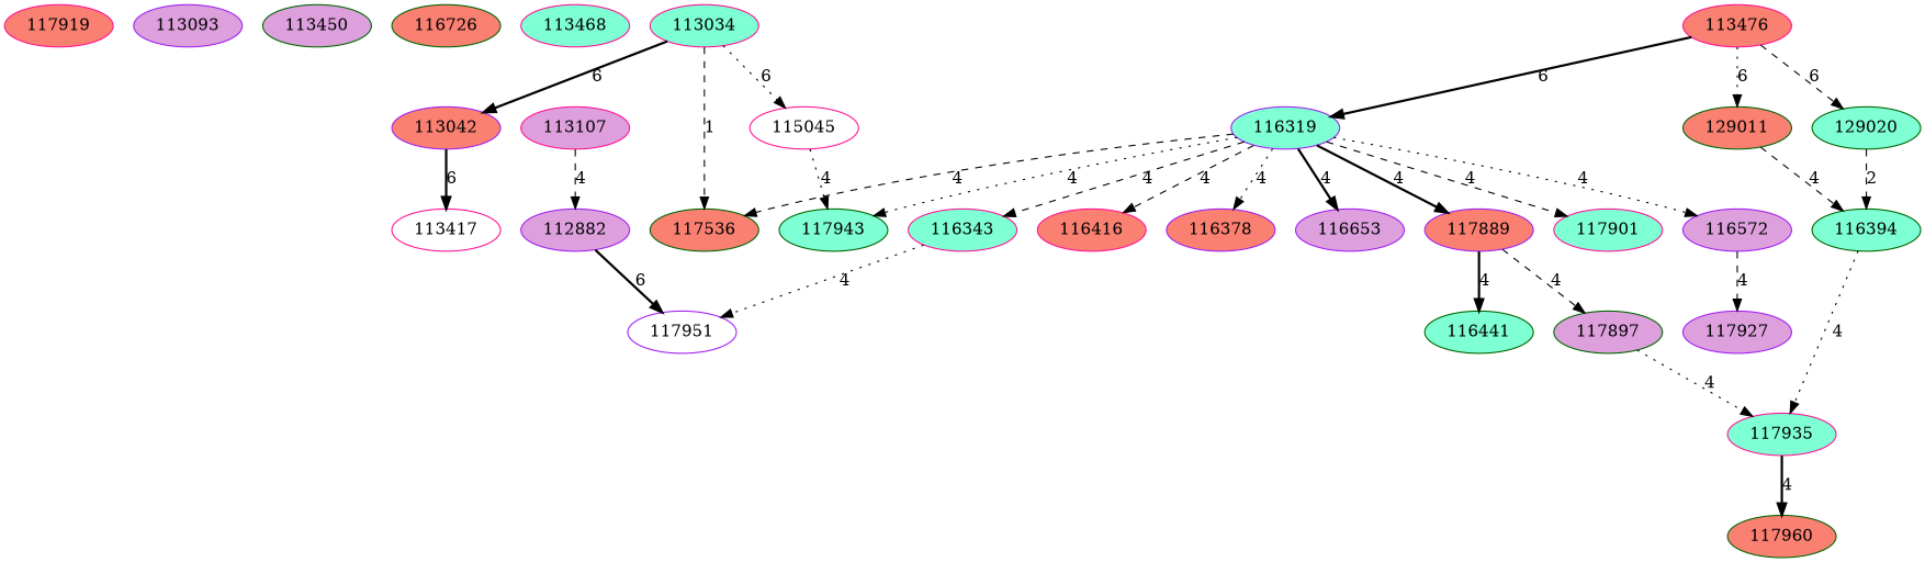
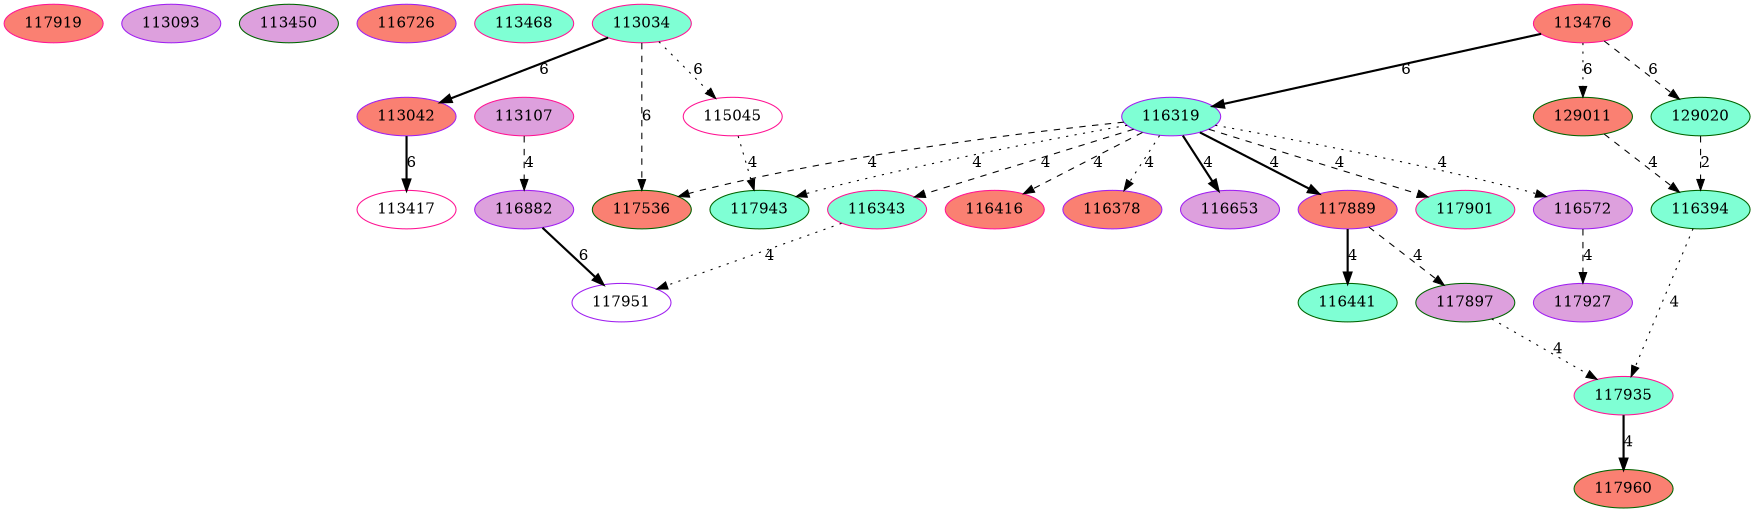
  digraph {
    node [color=deeppink fillcolor=salmon style=filled]
    edge [style=dashed]
    117919
    113093 [color=purple fillcolor=plum]
    113450 [color=darkgreen fillcolor=plum]
-   116726 [color=darkgreen]
+   116726 [color=purple]
    113468 [fillcolor=aquamarine]
    117536 [color=darkgreen]
    113034 [fillcolor=aquamarine]
    113042 [color=purple]
    115045 [fillcolor=white]
    113417 [fillcolor=white]
    117943 [color=darkgreen fillcolor=aquamarine]
    113107 [fillcolor=plum]
-   116882 [color=purple fillcolor=plum label=112882]
+   116882 [color=purple fillcolor=plum]
    117951 [color=purple fillcolor=white]
    113476
    116319 [color=purple fillcolor=aquamarine]
    129020 [color=darkgreen fillcolor=aquamarine]
    129011 [color=darkgreen]
    116653 [color=purple fillcolor=plum]
    116572 [color=purple fillcolor=plum]
    117901 [fillcolor=aquamarine]
    116343 [fillcolor=aquamarine]
    117889 [color=purple]
    116416
    116378 [color=purple]
    116394 [color=darkgreen fillcolor=aquamarine]
    117927 [color=purple fillcolor=plum]
    116441 [color=darkgreen fillcolor=aquamarine]
    117897 [color=darkgreen fillcolor=plum]
    117935 [fillcolor=aquamarine]
    117960 [color=darkgreen]
-   113034 -> 117536 [label=1]
+   113034 -> 117536 [label=6]
    113034 -> 113042 [label=6 style=bold]
    113034 -> 115045 [label=6 style=dotted]
    113042 -> 113417 [label=6 style=bold]
    115045 -> 117943 [label=4 style=dotted]
    113107 -> 116882 [label=4]
    116882 -> 117951 [label=6 style=bold]
    113476 -> 116319 [label=6 style=bold]
    113476 -> 129020 [label=6]
    113476 -> 129011 [label=6 style=dotted]
    116319 -> 117536 [label=4]
    116319 -> 117943 [label=4 style=dotted]
    116319 -> 116653 [label=4 style=bold]
    116319 -> 116572 [label=4 style=dotted]
    116319 -> 117901 [label=4]
    116319 -> 116343 [label=4]
    116319 -> 117889 [label=4 style=bold]
    116319 -> 116416 [label=4]
    116319 -> 116378 [label=4 style=dotted]
    129020 -> 116394 [label=2]
    129011 -> 116394 [label=4]
    116572 -> 117927 [label=4]
    116343 -> 117951 [label=4 style=dotted]
    117889 -> 116441 [label=4 style=bold]
    117889 -> 117897 [label=4]
    116394 -> 117935 [label=4 style=dotted]
    117897 -> 117935 [label=4 style=dotted]
    117935 -> 117960 [label=4 style=bold]
  }
